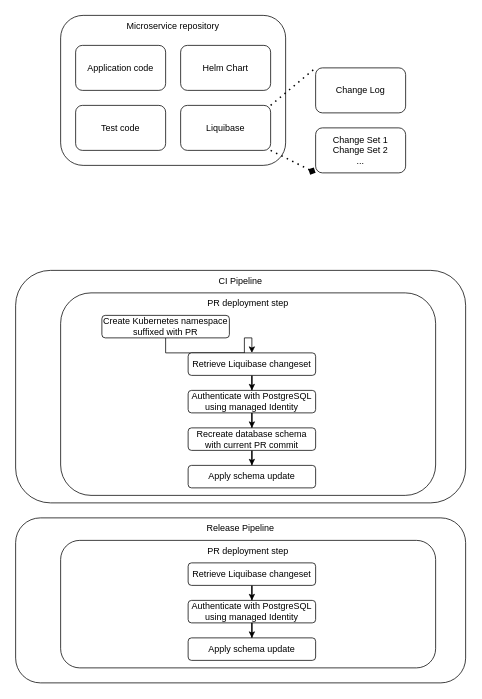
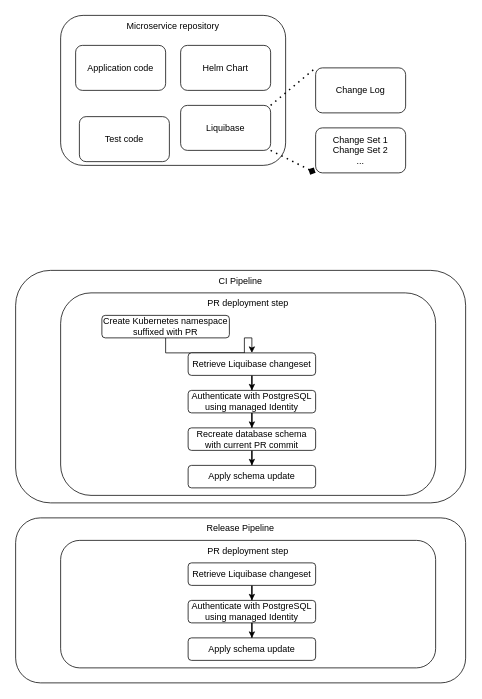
  <mxCell id="0" />
  <mxCell id="1" parent="0" />
  <mxCell id="2" value="Microservice repository" style="rounded=1;whiteSpace=wrap;html=1;verticalAlign=top;" parent="1" vertex="1"><mxGeometry x="80" y="20" width="300" height="200" as="geometry" /></mxCell>
  <mxCell id="3" value="Application code" style="rounded=1;whiteSpace=wrap;html=1;" parent="1" vertex="1"><mxGeometry x="100" y="60" width="120" height="60" as="geometry" /></mxCell>
- <mxCell id="4" value="Test code" style="rounded=1;whiteSpace=wrap;html=1;" parent="1" vertex="1"><mxGeometry x="100" y="140" width="120" height="60" as="geometry" /></mxCell>
+ <mxCell id="4" value="Test code" style="rounded=1;whiteSpace=wrap;html=1;" parent="1" vertex="1"><mxGeometry x="105" y="155" width="120" height="60" as="geometry" /></mxCell>
  <mxCell id="5" value="Helm Chart" style="rounded=1;whiteSpace=wrap;html=1;" parent="1" vertex="1"><mxGeometry x="240" y="60" width="120" height="60" as="geometry" /></mxCell>
  <mxCell id="6" value="Liquibase" style="rounded=1;whiteSpace=wrap;html=1;" parent="1" vertex="1"><mxGeometry x="240" y="140" width="120" height="60" as="geometry" /></mxCell>
  <mxCell id="7" value="Change Log" style="rounded=1;whiteSpace=wrap;html=1;" parent="1" vertex="1"><mxGeometry x="420" y="90" width="120" height="60" as="geometry" /></mxCell>
  <mxCell id="8" value="Change Set 1&lt;br&gt;Change Set 2&lt;br&gt;..." style="rounded=1;whiteSpace=wrap;html=1;" parent="1" vertex="1"><mxGeometry x="420" y="170" width="120" height="60" as="geometry" /></mxCell>
  <mxCell id="9" value="" style="endArrow=none;dashed=1;html=1;dashPattern=1 3;strokeWidth=2;exitX=1;exitY=0;exitDx=0;exitDy=0;entryX=0;entryY=0;entryDx=0;entryDy=0;" parent="1" source="6" target="7" edge="1"><mxGeometry width="50" height="50" relative="1" as="geometry"><mxPoint x="360" y="140" as="sourcePoint" /><mxPoint x="430.711" y="90" as="targetPoint" /></mxGeometry></mxCell>
  <mxCell id="10" value="" style="endArrow=diamond;dashed=1;html=1;dashPattern=1 3;strokeWidth=2;exitX=1;exitY=1;exitDx=0;exitDy=0;entryX=0;entryY=1;entryDx=0;entryDy=0;" parent="1" source="6" target="8" edge="1"><mxGeometry width="50" height="50" relative="1" as="geometry"><mxPoint x="330" y="170" as="sourcePoint" /><mxPoint x="380" y="120" as="targetPoint" /></mxGeometry></mxCell>
  <mxCell id="11" value="CI Pipeline" style="rounded=1;whiteSpace=wrap;html=1;verticalAlign=top;" vertex="1" parent="1"><mxGeometry x="20" y="360" width="600" height="310" as="geometry" /></mxCell>
  <mxCell id="12" value="PR deployment step" style="rounded=1;whiteSpace=wrap;html=1;verticalAlign=top;" vertex="1" parent="1"><mxGeometry x="80" y="390" width="500" height="270" as="geometry" /></mxCell>
  <mxCell id="13" value="" style="edgeStyle=orthogonalEdgeStyle;rounded=0;orthogonalLoop=1;jettySize=auto;html=1;" edge="1" parent="1" source="14" target="16"><mxGeometry relative="1" as="geometry" /></mxCell>
  <mxCell id="14" value="Create Kubernetes namespace suffixed with PR" style="rounded=1;whiteSpace=wrap;html=1;" vertex="1" parent="1"><mxGeometry x="135" y="420" width="170" height="30" as="geometry" /></mxCell>
  <mxCell id="15" value="" style="edgeStyle=orthogonalEdgeStyle;rounded=0;orthogonalLoop=1;jettySize=auto;html=1;" edge="1" parent="1" source="16" target="18"><mxGeometry relative="1" as="geometry" /></mxCell>
  <mxCell id="16" value="Retrieve Liquibase changeset" style="rounded=1;whiteSpace=wrap;html=1;" vertex="1" parent="1"><mxGeometry x="250" y="470" width="170" height="30" as="geometry" /></mxCell>
  <mxCell id="17" value="" style="edgeStyle=orthogonalEdgeStyle;rounded=0;orthogonalLoop=1;jettySize=auto;html=1;" edge="1" parent="1" source="18" target="20"><mxGeometry relative="1" as="geometry" /></mxCell>
  <mxCell id="18" value="Authenticate with PostgreSQL using managed Identity" style="rounded=1;whiteSpace=wrap;html=1;" vertex="1" parent="1"><mxGeometry x="250" y="520" width="170" height="30" as="geometry" /></mxCell>
  <mxCell id="19" value="" style="edgeStyle=orthogonalEdgeStyle;rounded=0;orthogonalLoop=1;jettySize=auto;html=1;" edge="1" parent="1" source="20" target="21"><mxGeometry relative="1" as="geometry" /></mxCell>
  <mxCell id="20" value="Recreate database schema with current PR commit" style="rounded=1;whiteSpace=wrap;html=1;" vertex="1" parent="1"><mxGeometry x="250" y="570" width="170" height="30" as="geometry" /></mxCell>
  <mxCell id="21" value="Apply schema update" style="rounded=1;whiteSpace=wrap;html=1;" vertex="1" parent="1"><mxGeometry x="250" y="620" width="170" height="30" as="geometry" /></mxCell>
  <mxCell id="22" value="Release Pipeline" style="rounded=1;whiteSpace=wrap;html=1;verticalAlign=top;" vertex="1" parent="1"><mxGeometry x="20" y="690" width="600" height="220" as="geometry" /></mxCell>
  <mxCell id="23" value="PR deployment step" style="rounded=1;whiteSpace=wrap;html=1;verticalAlign=top;" vertex="1" parent="1"><mxGeometry x="80" y="720" width="500" height="170" as="geometry" /></mxCell>
  <mxCell id="24" value="" style="edgeStyle=orthogonalEdgeStyle;rounded=0;orthogonalLoop=1;jettySize=auto;html=1;" edge="1" parent="1" source="25" target="26"><mxGeometry relative="1" as="geometry" /></mxCell>
  <mxCell id="25" value="Retrieve Liquibase changeset" style="rounded=1;whiteSpace=wrap;html=1;" vertex="1" parent="1"><mxGeometry x="250" y="750" width="170" height="30" as="geometry" /></mxCell>
  <mxCell id="26" value="Authenticate with PostgreSQL using managed Identity" style="rounded=1;whiteSpace=wrap;html=1;" vertex="1" parent="1"><mxGeometry x="250" y="800" width="170" height="30" as="geometry" /></mxCell>
  <mxCell id="27" value="" style="edgeStyle=orthogonalEdgeStyle;rounded=0;orthogonalLoop=1;jettySize=auto;html=1;exitX=0.5;exitY=1;exitDx=0;exitDy=0;" edge="1" parent="1" source="26" target="28"><mxGeometry relative="1" as="geometry"><mxPoint x="335" y="880" as="sourcePoint" /></mxGeometry></mxCell>
  <mxCell id="28" value="Apply schema update" style="rounded=1;whiteSpace=wrap;html=1;" vertex="1" parent="1"><mxGeometry x="250" y="850" width="170" height="30" as="geometry" /></mxCell>
